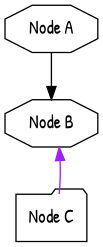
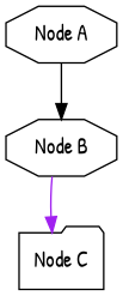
  strict digraph {
    fontname="Patrick Hand"
    node [fontname="Patrick Hand" shape=octagon]
    edge [fontname="Patrick Hand" style=solid]
    n1 [ID=A label="Node A"]
    n2 [ID=B label="Node B"]
    n3 [ID=C label="Node C" shape=folder]
    n1 -> n2 [color=black]
-   n3 -> n2 [color=purple]
+   n2 -> n3 [color=purple]
  }
